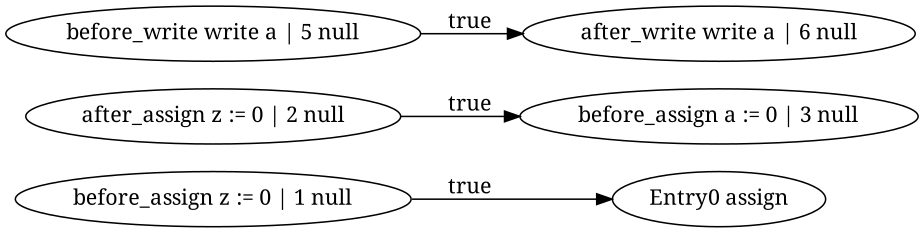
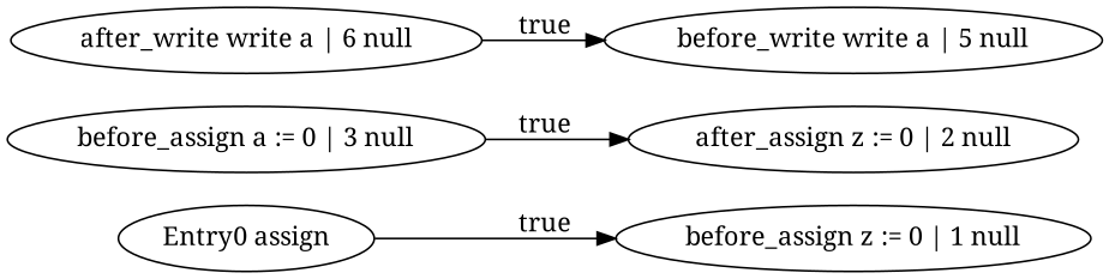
  digraph {
    fontname="Noto Serif"
    rankdir=LR
    node [fontname="Noto Serif"]
    edge [fontname="Noto Serif"]
    n1 [label="Entry0 assign"]
    "before_assign z := 0 | 1 null"
    "after_assign z := 0 | 2 null"
    "before_assign a := 0 | 3 null"
    "before_write write a | 5 null"
    "after_write write a | 6 null"
-   "before_assign z := 0 | 1 null" -> n1 [label=true]
-   "after_assign z := 0 | 2 null" -> "before_assign a := 0 | 3 null" [label=true]
-   "before_write write a | 5 null" -> "after_write write a | 6 null" [label=true]
+   n1 -> "before_assign z := 0 | 1 null" [label=true]
+   "before_assign a := 0 | 3 null" -> "after_assign z := 0 | 2 null" [label=true]
+   "after_write write a | 6 null" -> "before_write write a | 5 null" [label=true]
  }
